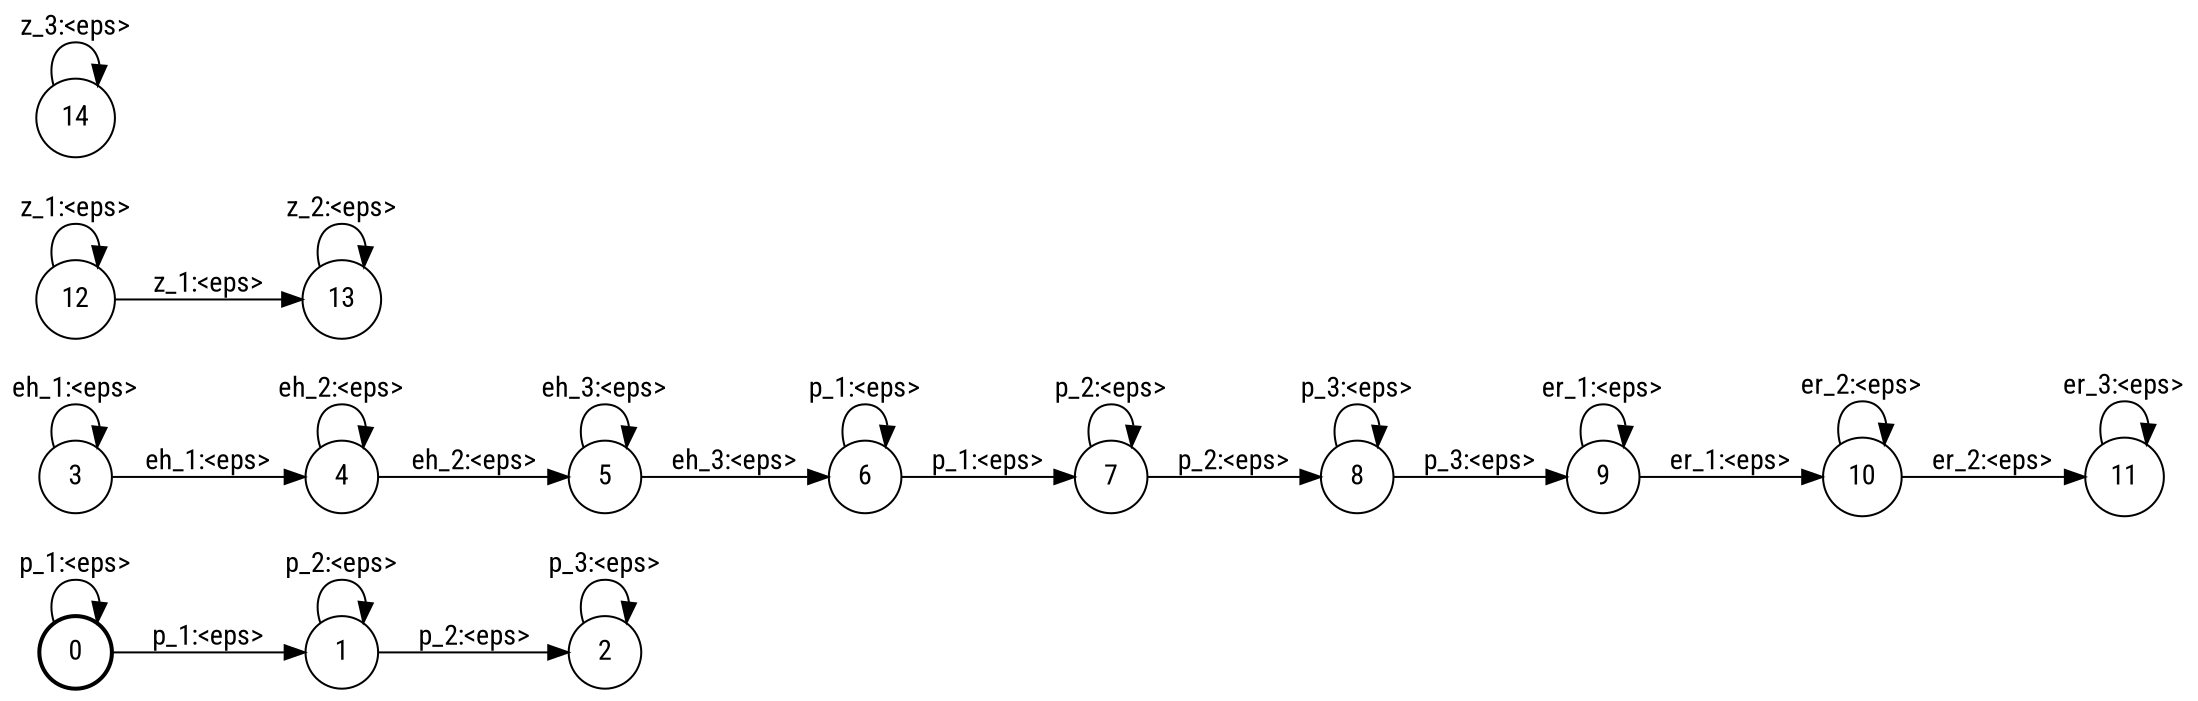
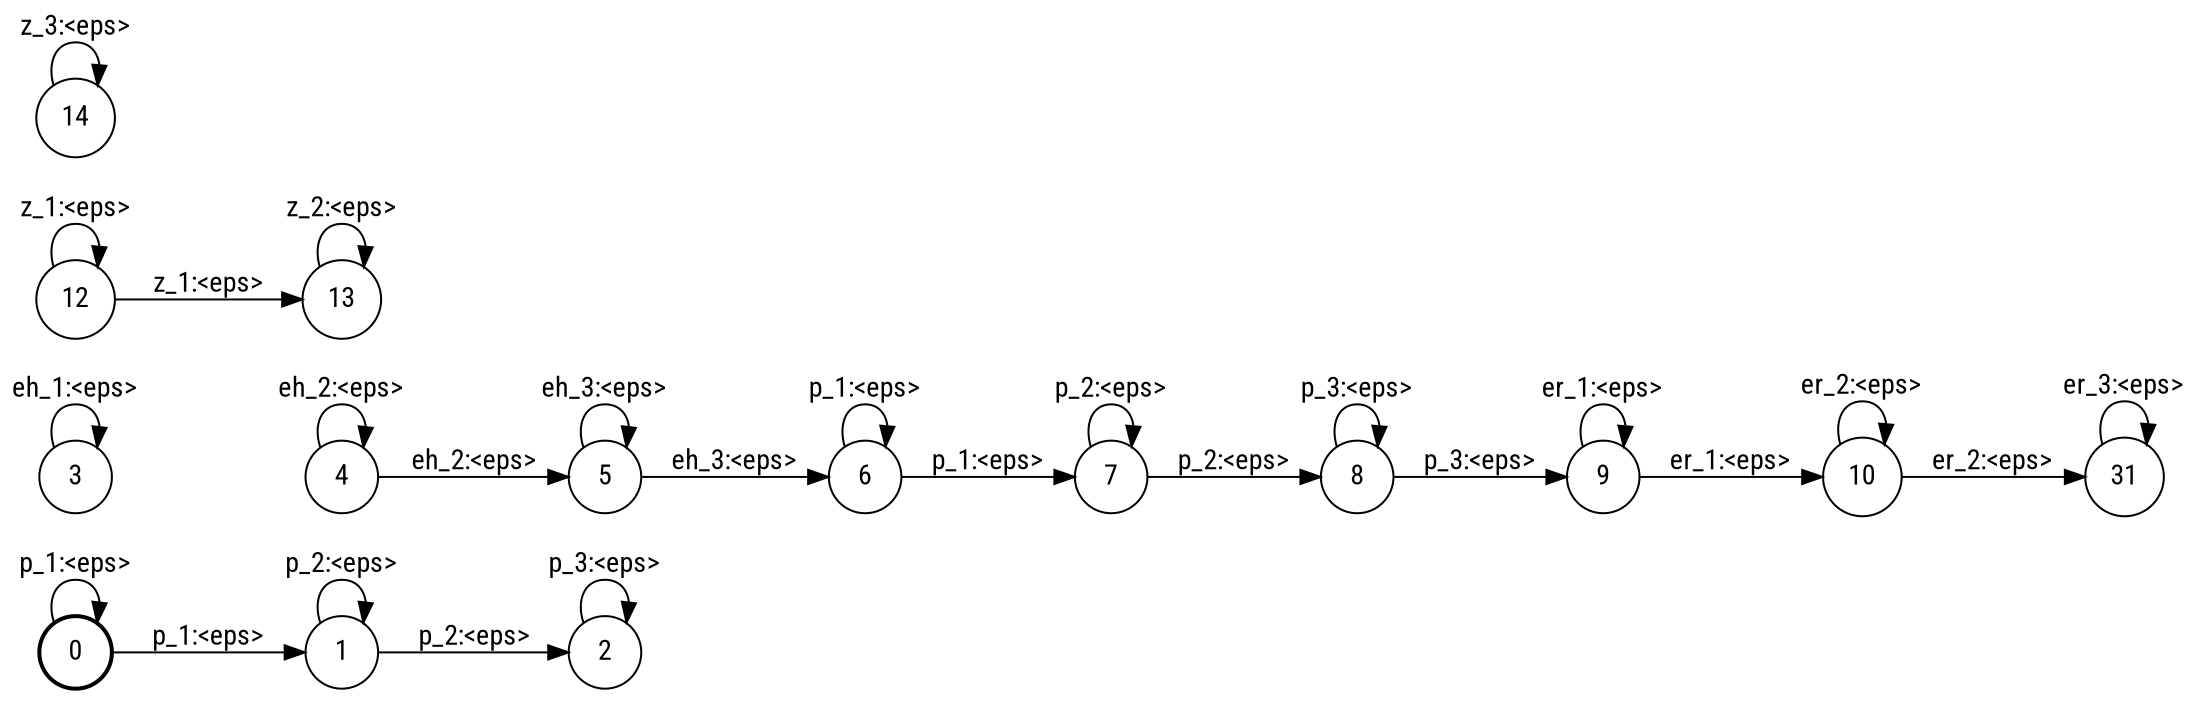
  digraph {
    fontname="Roboto Condensed"
    nodesep=0.25
    rankdir=LR
    ranksep=0.4
    node [fontname="Roboto Condensed" fontsize=14 shape=circle style=solid]
    edge [fontname="Roboto Condensed" fontsize=14]
    n1 [label=0 style=bold]
    n2 [label=1]
    n3 [label=2]
    n4 [label=3]
    n5 [label=4]
    n6 [label=5]
    n7 [label=6]
    n8 [label=7]
    n9 [label=8]
    n10 [label=9]
    n11 [label=10]
-   n12 [label=11]
+   n12 [label=31]
    n13 [label=12]
    n14 [label=13]
    n15 [label=14]
    n1 -> n1 [label="p_1:<eps>"]
    n1 -> n2 [label="p_1:<eps>"]
    n2 -> n2 [label="p_2:<eps>"]
    n2 -> n3 [label="p_2:<eps>"]
    n3 -> n3 [label="p_3:<eps>"]
    n4 -> n4 [label="eh_1:<eps>"]
-   n4 -> n5 [label="eh_1:<eps>"]
    n5 -> n5 [label="eh_2:<eps>"]
    n5 -> n6 [label="eh_2:<eps>"]
    n6 -> n6 [label="eh_3:<eps>"]
    n6 -> n7 [label="eh_3:<eps>"]
    n7 -> n7 [label="p_1:<eps>"]
    n7 -> n8 [label="p_1:<eps>"]
    n8 -> n8 [label="p_2:<eps>"]
    n8 -> n9 [label="p_2:<eps>"]
    n9 -> n9 [label="p_3:<eps>"]
    n9 -> n10 [label="p_3:<eps>"]
    n10 -> n10 [label="er_1:<eps>"]
    n10 -> n11 [label="er_1:<eps>"]
    n11 -> n11 [label="er_2:<eps>"]
    n11 -> n12 [label="er_2:<eps>"]
    n12 -> n12 [label="er_3:<eps>"]
    n13 -> n13 [label="z_1:<eps>"]
    n13 -> n14 [label="z_1:<eps>"]
    n14 -> n14 [label="z_2:<eps>"]
    n15 -> n15 [label="z_3:<eps>"]
  }
